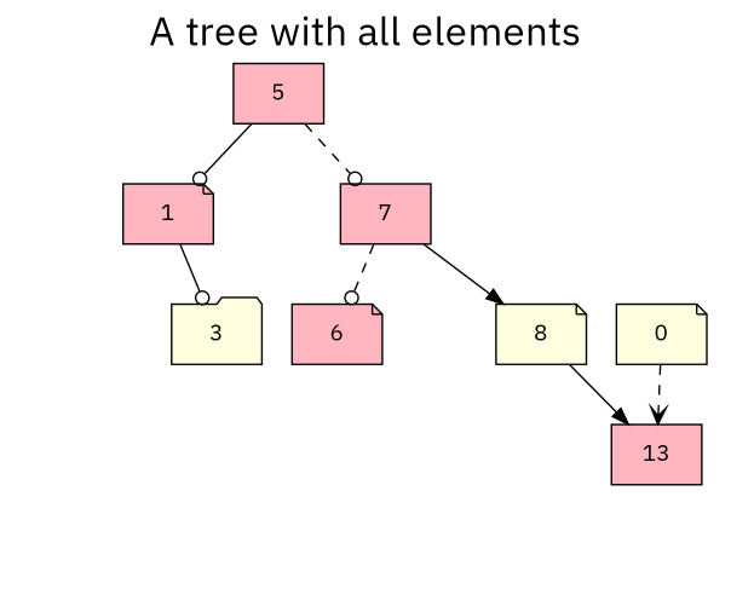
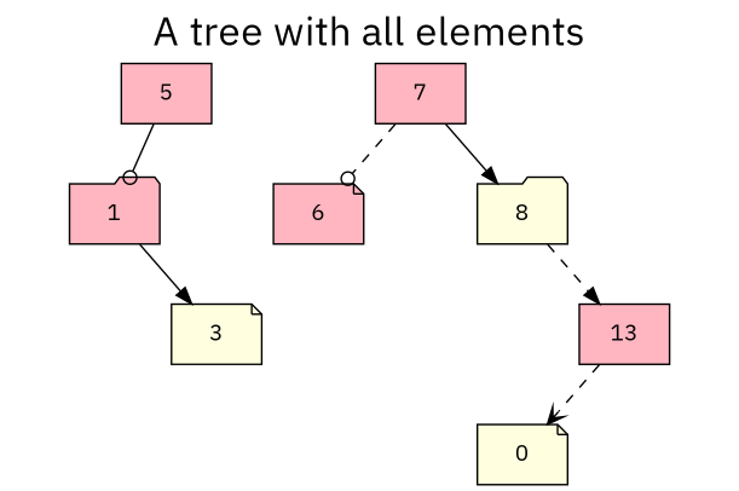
  digraph {
    fontname="IBM Plex Sans"
    fontsize=24
    label="A tree with all elements"
    labelloc=t
    node [fontname="IBM Plex Sans" style=invis]
    edge [fontname="IBM Plex Sans" style=invis]
    5 [fillcolor=lightpink shape=box style=filled]
-   1 [fillcolor=lightpink shape=note style=filled]
+   1 [fillcolor=lightpink shape=folder style=filled]
    n3 [label=o width=0.1]
    7 [fillcolor=lightpink shape=box style=filled]
    n5 [label=o width=0.1]
    n6 [label=o width=0.1]
-   3 [fillcolor=lightyellow shape=folder style=filled]
+   3 [fillcolor=lightyellow shape=note style=filled]
    6 [fillcolor=lightpink shape=note style=filled]
    n9 [label=o width=0.1]
-   8 [fillcolor=lightyellow shape=note style=filled]
+   8 [fillcolor=lightyellow shape=folder style=filled]
    n11 [label=o width=0.1]
    n12 [label=o width=0.1]
    n13 [label=o width=0.1]
    n14 [label=o width=0.1]
    n15 [fillcolor=lightpink label=13 shape=box style=filled]
    n16 [fillcolor=lightyellow label=0 shape=note style=filled]
    n17 [label=o width=0.1]
    n18 [label=o width=0.1]
    5 -> 1 [arrowhead=odot style=solid]
    5 -> n3 [tailport=s]
-   5 -> 7 [arrowhead=odot style=dashed]
    1 -> n5
    1 -> n6 [tailport=s]
-   1 -> 3 [arrowhead=odot style=solid]
+   1 -> 3 [arrowhead=normal style=solid]
    7 -> 6 [arrowhead=odot style=dashed]
    7 -> n9 [tailport=s]
    7 -> 8 [arrowhead=normal style=solid]
    3 -> n11
    3 -> n12 [tailport=s]
    8 -> n13
    8 -> n14 [tailport=s]
-   8 -> n15 [arrowhead=normal style=solid]
-   n16 -> n15 [arrowhead=vee style=dashed]
+   8 -> n15 [arrowhead=normal style=dashed]
+   n15 -> n16 [arrowhead=vee style=dashed]
    n15 -> n17 [tailport=s]
    n15 -> n18
  }
